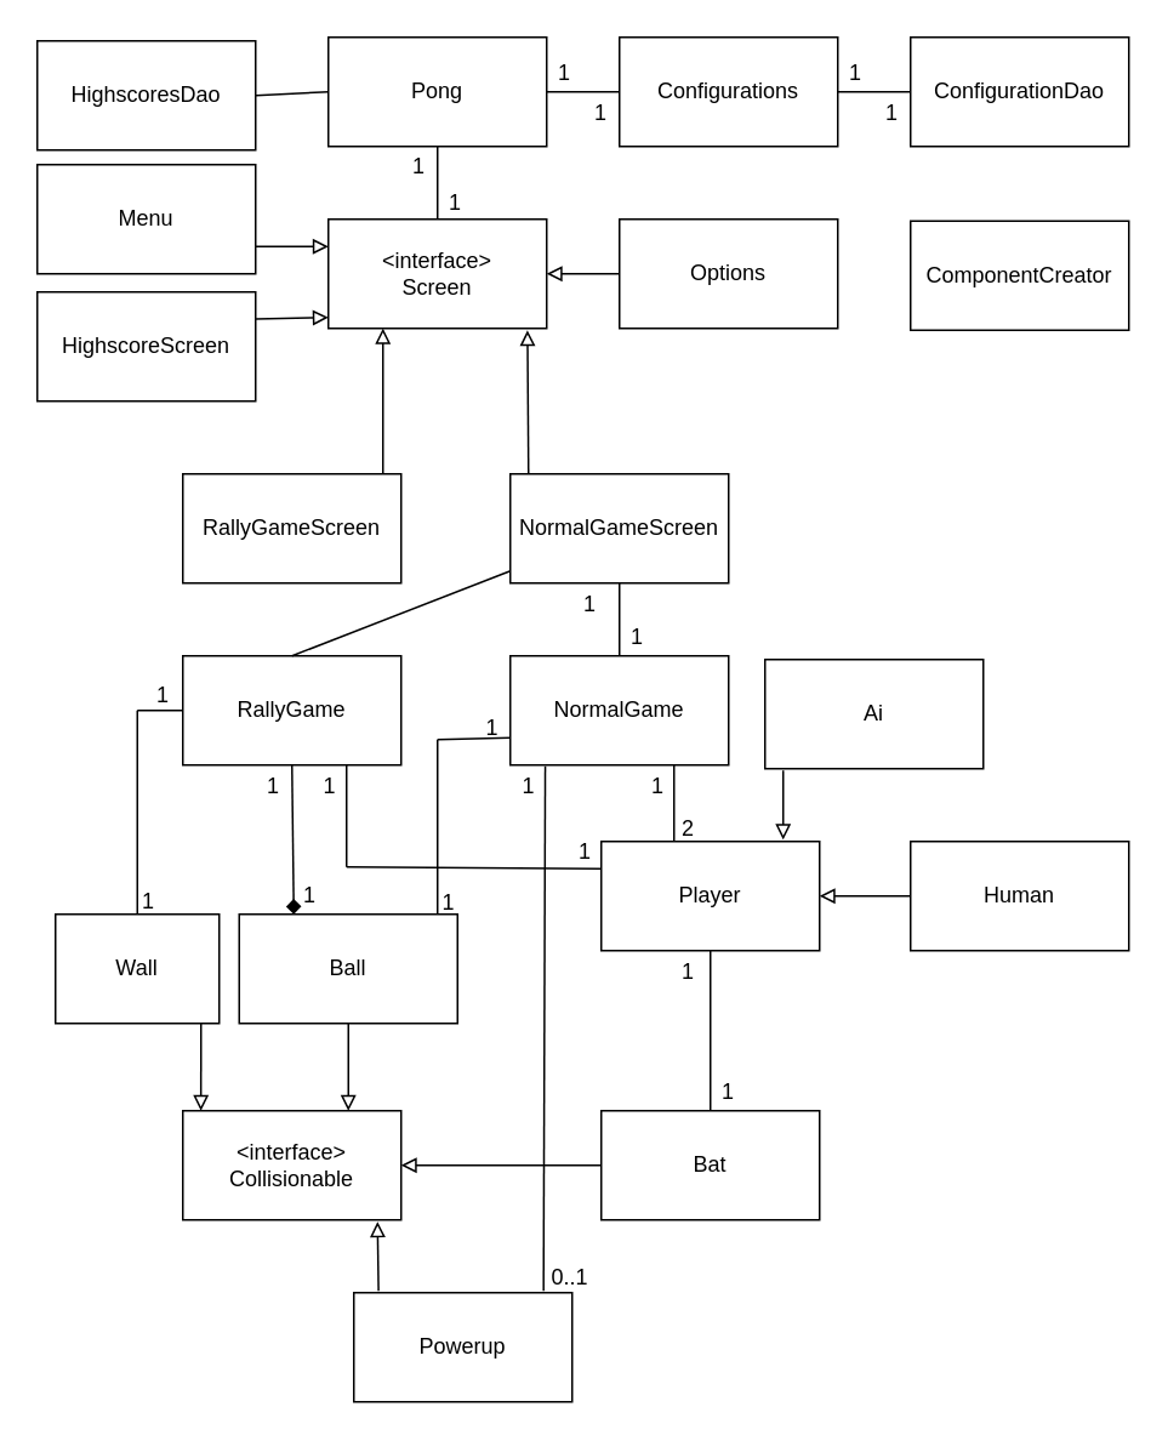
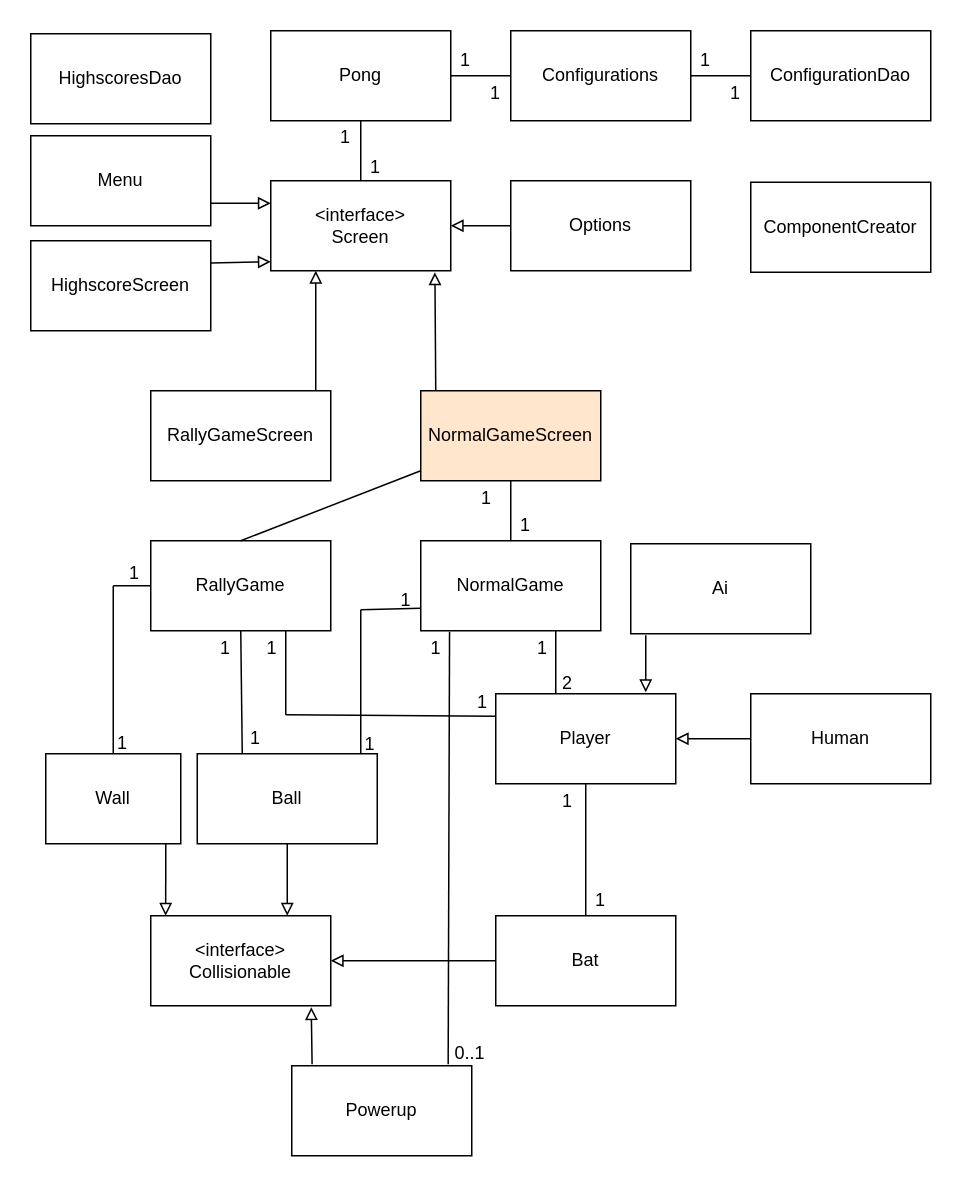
  <mxCell id="0" />
  <mxCell id="1" parent="0" />
  <mxCell id="2" value="Pong" style="rounded=0;whiteSpace=wrap;html=1;" parent="1" vertex="1"><mxGeometry x="180" y="20" width="120" height="60" as="geometry" /></mxCell>
  <mxCell id="3" value="&amp;lt;interface&amp;gt;&lt;br&gt;&lt;div&gt;Screen&lt;/div&gt;" style="rounded=0;whiteSpace=wrap;html=1;" parent="1" vertex="1"><mxGeometry x="180" y="120" width="120" height="60" as="geometry" /></mxCell>
- <mxCell id="4" value="NormalGameScreen" style="rounded=0;whiteSpace=wrap;html=1;" parent="1" vertex="1"><mxGeometry x="280" y="260" width="120" height="60" as="geometry" /></mxCell>
+ <mxCell id="4" value="NormalGameScreen" style="rounded=0;whiteSpace=wrap;html=1;fillColor=#ffe6cc;" parent="1" vertex="1"><mxGeometry x="280" y="260" width="120" height="60" as="geometry" /></mxCell>
  <mxCell id="5" value="NormalGame" style="rounded=0;whiteSpace=wrap;html=1;" parent="1" vertex="1"><mxGeometry x="280" y="360" width="120" height="60" as="geometry" /></mxCell>
  <mxCell id="6" value="Player" style="rounded=0;whiteSpace=wrap;html=1;" parent="1" vertex="1"><mxGeometry x="330" y="462" width="120" height="60" as="geometry" /></mxCell>
  <mxCell id="7" value="Menu" style="rounded=0;whiteSpace=wrap;html=1;" parent="1" vertex="1"><mxGeometry x="20" y="90" width="120" height="60" as="geometry" /></mxCell>
  <mxCell id="8" value="Options" style="rounded=0;whiteSpace=wrap;html=1;" parent="1" vertex="1"><mxGeometry x="340" y="120" width="120" height="60" as="geometry" /></mxCell>
  <mxCell id="9" value="Ball" style="rounded=0;whiteSpace=wrap;html=1;" parent="1" vertex="1"><mxGeometry x="131" y="502" width="120" height="60" as="geometry" /></mxCell>
  <mxCell id="10" value="Bat" style="rounded=0;whiteSpace=wrap;html=1;" parent="1" vertex="1"><mxGeometry x="330" y="610" width="120" height="60" as="geometry" /></mxCell>
  <mxCell id="11" value="&lt;div&gt;&amp;lt;interface&amp;gt;&lt;/div&gt;&lt;div&gt;Collisionable&lt;br&gt;&lt;/div&gt;" style="rounded=0;whiteSpace=wrap;html=1;" parent="1" vertex="1"><mxGeometry x="100" y="610" width="120" height="60" as="geometry" /></mxCell>
  <mxCell id="12" value="Human" style="rounded=0;whiteSpace=wrap;html=1;" parent="1" vertex="1"><mxGeometry x="500" y="462" width="120" height="60" as="geometry" /></mxCell>
  <mxCell id="13" value="Ai" style="rounded=0;whiteSpace=wrap;html=1;" parent="1" vertex="1"><mxGeometry x="420" y="362" width="120" height="60" as="geometry" /></mxCell>
  <mxCell id="14" value="Configurations" style="rounded=0;whiteSpace=wrap;html=1;" parent="1" vertex="1"><mxGeometry x="340" y="20" width="120" height="60" as="geometry" /></mxCell>
  <mxCell id="15" value="ConfigurationDao" style="rounded=0;whiteSpace=wrap;html=1;" parent="1" vertex="1"><mxGeometry x="500" y="20" width="120" height="60" as="geometry" /></mxCell>
  <mxCell id="16" value="ComponentCreator" style="rounded=0;whiteSpace=wrap;html=1;" parent="1" vertex="1"><mxGeometry x="500" y="121" width="120" height="60" as="geometry" /></mxCell>
  <mxCell id="17" value="" style="endArrow=none;html=1;entryX=0.5;entryY=1;entryDx=0;entryDy=0;exitX=0.5;exitY=0;exitDx=0;exitDy=0;" parent="1" source="3" target="2" edge="1"><mxGeometry width="50" height="50" relative="1" as="geometry"><mxPoint x="20" y="550" as="sourcePoint" /><mxPoint x="70" y="500" as="targetPoint" /></mxGeometry></mxCell>
  <mxCell id="18" value="" style="endArrow=none;html=1;entryX=0;entryY=0.5;entryDx=0;entryDy=0;exitX=1;exitY=0.5;exitDx=0;exitDy=0;" parent="1" source="2" target="14" edge="1"><mxGeometry width="50" height="50" relative="1" as="geometry"><mxPoint x="20" y="550" as="sourcePoint" /><mxPoint x="70" y="500" as="targetPoint" /></mxGeometry></mxCell>
  <mxCell id="19" value="" style="endArrow=none;html=1;entryX=0;entryY=0.5;entryDx=0;entryDy=0;exitX=1;exitY=0.5;exitDx=0;exitDy=0;" parent="1" source="14" target="15" edge="1"><mxGeometry width="50" height="50" relative="1" as="geometry"><mxPoint x="160" y="550" as="sourcePoint" /><mxPoint x="210" y="500" as="targetPoint" /></mxGeometry></mxCell>
  <mxCell id="20" value="" style="endArrow=none;html=1;entryX=0.5;entryY=1;entryDx=0;entryDy=0;exitX=0.5;exitY=0;exitDx=0;exitDy=0;" parent="1" source="5" target="4" edge="1"><mxGeometry width="50" height="50" relative="1" as="geometry"><mxPoint x="137" y="740" as="sourcePoint" /><mxPoint x="357.429" y="470" as="targetPoint" /></mxGeometry></mxCell>
- <mxCell id="21" value="" style="endArrow=diamond;html=1;exitX=0.5;exitY=1;exitDx=0;exitDy=0;entryX=0.25;entryY=0;entryDx=0;entryDy=0;" parent="1" source="51" target="9" edge="1"><mxGeometry width="50" height="50" relative="1" as="geometry"><mxPoint x="320" y="510" as="sourcePoint" /><mxPoint x="270" y="470" as="targetPoint" /></mxGeometry></mxCell>
+ <mxCell id="21" value="" style="endArrow=none;html=1;exitX=0.5;exitY=1;exitDx=0;exitDy=0;entryX=0.25;entryY=0;entryDx=0;entryDy=0;" parent="1" source="51" target="9" edge="1"><mxGeometry width="50" height="50" relative="1" as="geometry"><mxPoint x="320" y="510" as="sourcePoint" /><mxPoint x="270" y="470" as="targetPoint" /></mxGeometry></mxCell>
  <mxCell id="22" value="" style="endArrow=none;html=1;exitX=0.75;exitY=1;exitDx=0;exitDy=0;" parent="1" source="51" edge="1"><mxGeometry width="50" height="50" relative="1" as="geometry"><mxPoint x="137" y="740" as="sourcePoint" /><mxPoint x="190" y="476" as="targetPoint" /></mxGeometry></mxCell>
  <mxCell id="23" value="" style="endArrow=none;html=1;entryX=0.5;entryY=1;entryDx=0;entryDy=0;exitX=0.5;exitY=0;exitDx=0;exitDy=0;" parent="1" source="10" target="6" edge="1"><mxGeometry width="50" height="50" relative="1" as="geometry"><mxPoint x="137" y="740" as="sourcePoint" /><mxPoint x="187" y="690" as="targetPoint" /></mxGeometry></mxCell>
  <mxCell id="24" value="" style="endArrow=block;html=1;endFill=0;exitX=1;exitY=0.75;exitDx=0;exitDy=0;entryX=0;entryY=0.25;entryDx=0;entryDy=0;" parent="1" source="7" target="3" edge="1"><mxGeometry width="50" height="50" relative="1" as="geometry"><mxPoint x="20" y="550" as="sourcePoint" /><mxPoint x="176" y="140" as="targetPoint" /></mxGeometry></mxCell>
  <mxCell id="25" value="" style="endArrow=block;html=1;endFill=0;entryX=0.912;entryY=1.018;entryDx=0;entryDy=0;entryPerimeter=0;" parent="1" target="3" edge="1"><mxGeometry width="50" height="50" relative="1" as="geometry"><mxPoint x="290" y="260" as="sourcePoint" /><mxPoint x="80" y="510" as="targetPoint" /></mxGeometry></mxCell>
  <mxCell id="26" value="" style="endArrow=block;html=1;endFill=0;exitX=0.5;exitY=1;exitDx=0;exitDy=0;" parent="1" source="9" edge="1"><mxGeometry width="50" height="50" relative="1" as="geometry"><mxPoint x="157" y="760" as="sourcePoint" /><mxPoint x="191" y="610" as="targetPoint" /></mxGeometry></mxCell>
  <mxCell id="27" value="" style="endArrow=block;html=1;endFill=0;entryX=1;entryY=0.5;entryDx=0;entryDy=0;exitX=0;exitY=0.5;exitDx=0;exitDy=0;" parent="1" source="10" target="11" edge="1"><mxGeometry width="50" height="50" relative="1" as="geometry"><mxPoint x="167" y="770" as="sourcePoint" /><mxPoint x="217" y="720" as="targetPoint" /></mxGeometry></mxCell>
  <mxCell id="28" value="" style="endArrow=block;html=1;endFill=0;entryX=1;entryY=0.5;entryDx=0;entryDy=0;exitX=0;exitY=0.5;exitDx=0;exitDy=0;" parent="1" source="8" target="3" edge="1"><mxGeometry width="50" height="50" relative="1" as="geometry"><mxPoint x="60" y="590" as="sourcePoint" /><mxPoint x="110" y="540" as="targetPoint" /></mxGeometry></mxCell>
  <mxCell id="29" value="" style="endArrow=block;html=1;endFill=0;entryX=1;entryY=0.5;entryDx=0;entryDy=0;exitX=0;exitY=0.5;exitDx=0;exitDy=0;" parent="1" source="12" target="6" edge="1"><mxGeometry width="50" height="50" relative="1" as="geometry"><mxPoint x="187" y="790" as="sourcePoint" /><mxPoint x="237" y="740" as="targetPoint" /></mxGeometry></mxCell>
  <mxCell id="30" value="1" style="text;html=1;strokeColor=none;fillColor=none;align=center;verticalAlign=middle;whiteSpace=wrap;rounded=0;" parent="1" vertex="1"><mxGeometry x="390" y="590" width="20" height="20" as="geometry" /></mxCell>
  <mxCell id="31" value="1" style="text;html=1;strokeColor=none;fillColor=none;align=center;verticalAlign=middle;whiteSpace=wrap;rounded=0;" parent="1" vertex="1"><mxGeometry x="160" y="482" width="20" height="20" as="geometry" /></mxCell>
  <mxCell id="32" value="1" style="text;html=1;strokeColor=none;fillColor=none;align=center;verticalAlign=middle;whiteSpace=wrap;rounded=0;" parent="1" vertex="1"><mxGeometry x="140" y="422" width="20" height="20" as="geometry" /></mxCell>
  <mxCell id="33" value="1" style="text;html=1;strokeColor=none;fillColor=none;align=center;verticalAlign=middle;whiteSpace=wrap;rounded=0;" parent="1" vertex="1"><mxGeometry x="480" y="52" width="20" height="20" as="geometry" /></mxCell>
  <mxCell id="34" value="1" style="text;html=1;strokeColor=none;fillColor=none;align=center;verticalAlign=middle;whiteSpace=wrap;rounded=0;" parent="1" vertex="1"><mxGeometry x="460" y="30" width="20" height="20" as="geometry" /></mxCell>
  <mxCell id="35" value="1" style="text;html=1;strokeColor=none;fillColor=none;align=center;verticalAlign=middle;whiteSpace=wrap;rounded=0;" parent="1" vertex="1"><mxGeometry x="320" y="52" width="20" height="20" as="geometry" /></mxCell>
  <mxCell id="36" value="1" style="text;html=1;strokeColor=none;fillColor=none;align=center;verticalAlign=middle;whiteSpace=wrap;rounded=0;" parent="1" vertex="1"><mxGeometry x="300" y="30" width="20" height="20" as="geometry" /></mxCell>
  <mxCell id="37" value="2" style="text;html=1;strokeColor=none;fillColor=none;align=center;verticalAlign=middle;whiteSpace=wrap;rounded=0;" parent="1" vertex="1"><mxGeometry x="368" y="445" width="20" height="20" as="geometry" /></mxCell>
  <mxCell id="38" value="" style="endArrow=block;html=1;endFill=0;" parent="1" edge="1"><mxGeometry width="50" height="50" relative="1" as="geometry"><mxPoint x="430" y="423" as="sourcePoint" /><mxPoint x="430" y="461" as="targetPoint" /></mxGeometry></mxCell>
  <mxCell id="39" value="1" style="text;html=1;strokeColor=none;fillColor=none;align=center;verticalAlign=middle;whiteSpace=wrap;rounded=0;" parent="1" vertex="1"><mxGeometry x="368" y="524" width="20" height="20" as="geometry" /></mxCell>
  <mxCell id="40" value="1" style="text;html=1;strokeColor=none;fillColor=none;align=center;verticalAlign=middle;whiteSpace=wrap;rounded=0;" parent="1" vertex="1"><mxGeometry x="171" y="422" width="20" height="20" as="geometry" /></mxCell>
  <mxCell id="41" value="1" style="text;html=1;strokeColor=none;fillColor=none;align=center;verticalAlign=middle;whiteSpace=wrap;rounded=0;" parent="1" vertex="1"><mxGeometry x="240" y="101" width="20" height="20" as="geometry" /></mxCell>
  <mxCell id="42" value="1" style="text;html=1;strokeColor=none;fillColor=none;align=center;verticalAlign=middle;whiteSpace=wrap;rounded=0;" parent="1" vertex="1"><mxGeometry x="220" y="81" width="20" height="20" as="geometry" /></mxCell>
  <mxCell id="43" value="1" style="text;html=1;strokeColor=none;fillColor=none;align=center;verticalAlign=middle;whiteSpace=wrap;rounded=0;" parent="1" vertex="1"><mxGeometry x="314" y="322" width="20" height="20" as="geometry" /></mxCell>
  <mxCell id="44" value="1" style="text;html=1;strokeColor=none;fillColor=none;align=center;verticalAlign=middle;whiteSpace=wrap;rounded=0;" parent="1" vertex="1"><mxGeometry x="340" y="340" width="20" height="20" as="geometry" /></mxCell>
  <mxCell id="45" value="HighscoresDao" style="rounded=0;whiteSpace=wrap;html=1;" vertex="1" parent="1"><mxGeometry x="20" y="22" width="120" height="60" as="geometry" /></mxCell>
- <mxCell id="46" value="" style="endArrow=none;html=1;entryX=0;entryY=0.5;entryDx=0;entryDy=0;exitX=1;exitY=0.5;exitDx=0;exitDy=0;" edge="1" parent="1" source="45" target="2"><mxGeometry width="50" height="50" relative="1" as="geometry"><mxPoint x="20" y="550" as="sourcePoint" /><mxPoint x="70" y="500" as="targetPoint" /></mxGeometry></mxCell>
  <mxCell id="47" value="HighscoreScreen" style="rounded=0;whiteSpace=wrap;html=1;" vertex="1" parent="1"><mxGeometry x="20" y="160" width="120" height="60" as="geometry" /></mxCell>
  <mxCell id="48" value="" style="endArrow=none;html=1;startArrow=block;startFill=0;exitX=0;exitY=0.9;exitDx=0;exitDy=0;entryX=1;entryY=0.25;entryDx=0;entryDy=0;exitPerimeter=0;" edge="1" parent="1" source="3"><mxGeometry width="50" height="50" relative="1" as="geometry"><mxPoint x="180" y="164.833" as="sourcePoint" /><mxPoint x="140" y="174.833" as="targetPoint" /></mxGeometry></mxCell>
  <mxCell id="49" value="RallyGameScreen" style="rounded=0;whiteSpace=wrap;html=1;" vertex="1" parent="1"><mxGeometry x="100" y="260" width="120" height="60" as="geometry" /></mxCell>
  <mxCell id="50" value="" style="endArrow=block;html=1;endFill=0;entryX=0.25;entryY=1;entryDx=0;entryDy=0;" edge="1" parent="1" target="3"><mxGeometry width="50" height="50" relative="1" as="geometry"><mxPoint x="210" y="260" as="sourcePoint" /><mxPoint x="220.429" y="190" as="targetPoint" /></mxGeometry></mxCell>
  <mxCell id="51" value="RallyGame" style="rounded=0;whiteSpace=wrap;html=1;" vertex="1" parent="1"><mxGeometry x="100" y="360" width="120" height="60" as="geometry" /></mxCell>
  <mxCell id="52" value="" style="endArrow=none;html=1;exitX=0.5;exitY=0;exitDx=0;exitDy=0;" edge="1" parent="1" source="51" target="4"><mxGeometry width="50" height="50" relative="1" as="geometry"><mxPoint x="20" y="740" as="sourcePoint" /><mxPoint x="70" y="690" as="targetPoint" /></mxGeometry></mxCell>
  <mxCell id="53" value="Wall" style="rounded=0;whiteSpace=wrap;html=1;" vertex="1" parent="1"><mxGeometry x="30" y="502" width="90" height="60" as="geometry" /></mxCell>
  <mxCell id="54" value="Powerup" style="rounded=0;whiteSpace=wrap;html=1;" vertex="1" parent="1"><mxGeometry x="194" y="710" width="120" height="60" as="geometry" /></mxCell>
  <mxCell id="55" value="" style="endArrow=none;html=1;entryX=0;entryY=0.5;entryDx=0;entryDy=0;" edge="1" parent="1" target="51"><mxGeometry width="50" height="50" relative="1" as="geometry"><mxPoint x="75" y="390" as="sourcePoint" /><mxPoint x="70" y="810" as="targetPoint" /></mxGeometry></mxCell>
  <mxCell id="56" value="" style="endArrow=none;html=1;entryX=0.5;entryY=0;entryDx=0;entryDy=0;" edge="1" parent="1" target="53"><mxGeometry width="50" height="50" relative="1" as="geometry"><mxPoint x="75" y="390" as="sourcePoint" /><mxPoint x="70" y="810" as="targetPoint" /></mxGeometry></mxCell>
  <mxCell id="57" value="" style="endArrow=none;html=1;entryX=0;entryY=0.25;entryDx=0;entryDy=0;" edge="1" parent="1" target="6"><mxGeometry width="50" height="50" relative="1" as="geometry"><mxPoint x="190" y="476" as="sourcePoint" /><mxPoint x="70" y="810" as="targetPoint" /></mxGeometry></mxCell>
  <mxCell id="58" value="" style="endArrow=none;html=1;entryX=0.75;entryY=1;entryDx=0;entryDy=0;" edge="1" parent="1" target="5"><mxGeometry width="50" height="50" relative="1" as="geometry"><mxPoint x="370" y="462" as="sourcePoint" /><mxPoint x="70" y="810" as="targetPoint" /></mxGeometry></mxCell>
  <mxCell id="59" value="1" style="text;html=1;resizable=0;points=[];autosize=1;align=left;verticalAlign=top;spacingTop=-4;" vertex="1" parent="1"><mxGeometry x="356" y="422" width="20" height="20" as="geometry" /></mxCell>
  <mxCell id="60" value="" style="endArrow=block;html=1;endFill=0;exitX=0.113;exitY=-0.017;exitDx=0;exitDy=0;exitPerimeter=0;" edge="1" parent="1" source="54"><mxGeometry width="50" height="50" relative="1" as="geometry"><mxPoint x="340" y="649.833" as="sourcePoint" /><mxPoint x="207" y="671" as="targetPoint" /></mxGeometry></mxCell>
  <mxCell id="61" value="" style="endArrow=none;html=1;entryX=0.16;entryY=1.011;entryDx=0;entryDy=0;exitX=0.869;exitY=-0.017;exitDx=0;exitDy=0;exitPerimeter=0;entryPerimeter=0;" edge="1" parent="1" source="54" target="5"><mxGeometry width="50" height="50" relative="1" as="geometry"><mxPoint x="160" y="840" as="sourcePoint" /><mxPoint x="210" y="790" as="targetPoint" /></mxGeometry></mxCell>
  <mxCell id="62" value="1" style="text;html=1;resizable=0;points=[];autosize=1;align=left;verticalAlign=top;spacingTop=-4;" vertex="1" parent="1"><mxGeometry x="285" y="422" width="20" height="20" as="geometry" /></mxCell>
  <mxCell id="63" value="0..1" style="text;html=1;resizable=0;points=[];autosize=1;align=left;verticalAlign=top;spacingTop=-4;" vertex="1" parent="1"><mxGeometry x="301" y="692" width="30" height="20" as="geometry" /></mxCell>
  <mxCell id="64" value="" style="endArrow=block;html=1;endFill=0;entryX=0.083;entryY=0;entryDx=0;entryDy=0;entryPerimeter=0;" edge="1" parent="1" target="11"><mxGeometry width="50" height="50" relative="1" as="geometry"><mxPoint x="110" y="562" as="sourcePoint" /><mxPoint x="217" y="681" as="targetPoint" /></mxGeometry></mxCell>
  <mxCell id="65" value="1" style="text;html=1;resizable=0;points=[];autosize=1;align=left;verticalAlign=top;spacingTop=-4;" vertex="1" parent="1"><mxGeometry x="84" y="372" width="20" height="20" as="geometry" /></mxCell>
  <mxCell id="66" value="1" style="text;html=1;resizable=0;points=[];autosize=1;align=left;verticalAlign=top;spacingTop=-4;" vertex="1" parent="1"><mxGeometry x="76" y="485" width="20" height="20" as="geometry" /></mxCell>
  <mxCell id="67" value="" style="endArrow=none;html=1;entryX=0;entryY=0.75;entryDx=0;entryDy=0;" edge="1" parent="1" target="5"><mxGeometry width="50" height="50" relative="1" as="geometry"><mxPoint x="240" y="406" as="sourcePoint" /><mxPoint x="70" y="790" as="targetPoint" /></mxGeometry></mxCell>
  <mxCell id="68" value="" style="endArrow=none;html=1;" edge="1" parent="1"><mxGeometry width="50" height="50" relative="1" as="geometry"><mxPoint x="240" y="406" as="sourcePoint" /><mxPoint x="240" y="502" as="targetPoint" /></mxGeometry></mxCell>
  <mxCell id="69" value="1" style="text;html=1;resizable=0;points=[];autosize=1;align=left;verticalAlign=top;spacingTop=-4;" vertex="1" parent="1"><mxGeometry x="265" y="390" width="20" height="20" as="geometry" /></mxCell>
  <mxCell id="70" value="1" style="text;html=1;resizable=0;points=[];autosize=1;align=left;verticalAlign=top;spacingTop=-4;" vertex="1" parent="1"><mxGeometry x="241" y="486" width="20" height="20" as="geometry" /></mxCell>
  <mxCell id="71" value="1" style="text;html=1;resizable=0;points=[];autosize=1;align=left;verticalAlign=top;spacingTop=-4;" vertex="1" parent="1"><mxGeometry x="316" y="458" width="20" height="20" as="geometry" /></mxCell>
